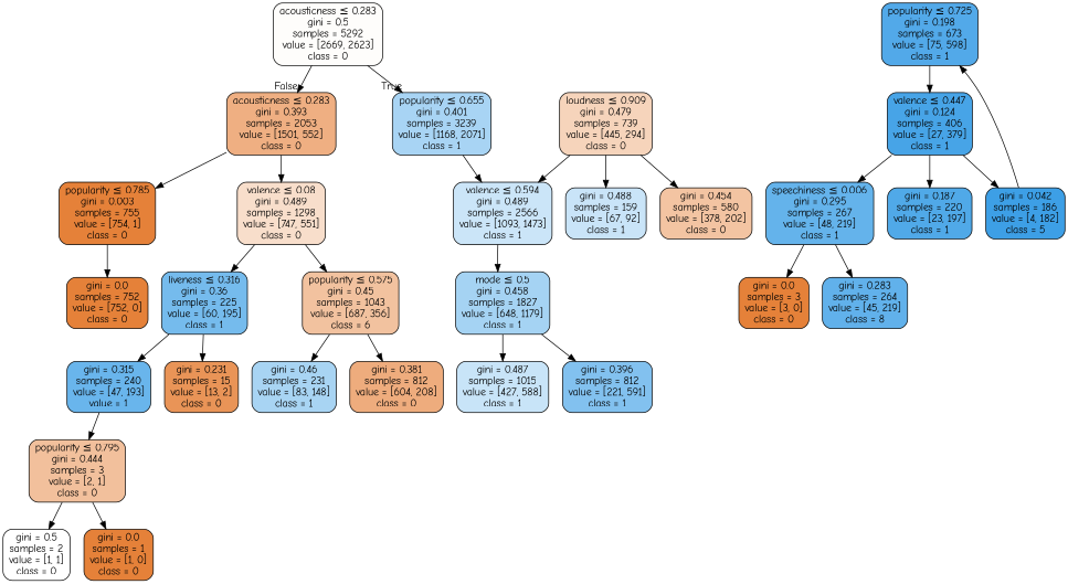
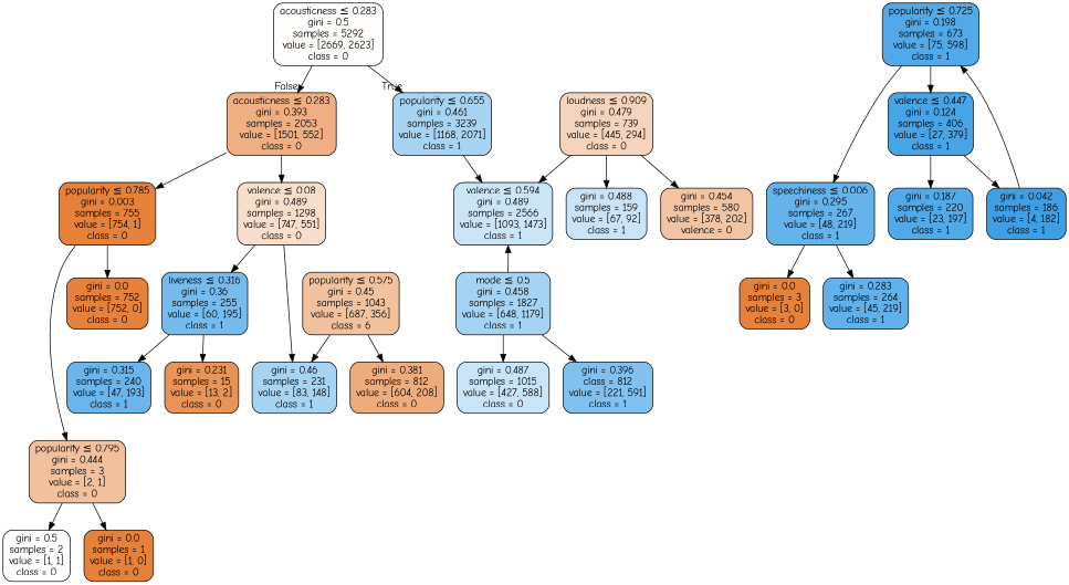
  digraph {
    fontname="Comic Neue"
    node [color=black fillcolor="#e58139ff" fontname="Comic Neue" shape=box style="filled, rounded"]
    edge [fontname="Comic Neue"]
    n1 [fillcolor="#e5813904" label=<acousticness &le; 0.283<br/>gini = 0.5<br/>samples = 5292<br/>value = [2669, 2623]<br/>class = 0>]
-   n2 [fillcolor="#399de56f" label=<popularity &le; 0.655<br/>gini = 0.401<br/>samples = 3239<br/>value = [1168, 2071]<br/>class = 1>]
+   n2 [fillcolor="#399de56f" label=<popularity &le; 0.655<br/>gini = 0.461<br/>samples = 3239<br/>value = [1168, 2071]<br/>class = 1>]
    n3 [fillcolor="#e58139a1" label=<acousticness &le; 0.283<br/>gini = 0.393<br/>samples = 2053<br/>value = [1501, 552]<br/>class = 0>]
    n4 [fillcolor="#399de542" label=<valence &le; 0.594<br/>gini = 0.489<br/>samples = 2566<br/>value = [1093, 1473]<br/>class = 1>]
    n5 [label=<popularity &le; 0.785<br/>gini = 0.003<br/>samples = 755<br/>value = [754, 1]<br/>class = 0>]
    n6 [fillcolor="#e5813943" label=<valence &le; 0.08<br/>gini = 0.489<br/>samples = 1298<br/>value = [747, 551]<br/>class = 0>]
    n7 [fillcolor="#399de573" label=<mode &le; 0.5<br/>gini = 0.458<br/>samples = 1827<br/>value = [648, 1179]<br/>class = 1>]
    n8 [fillcolor="#399de5df" label=<popularity &le; 0.725<br/>gini = 0.198<br/>samples = 673<br/>value = [75, 598]<br/>class = 1>]
    n9 [fillcolor="#399de5c7" label=<speechiness &le; 0.006<br/>gini = 0.295<br/>samples = 267<br/>value = [48, 219]<br/>class = 1>]
    n10 [fillcolor="#399de5ed" label=<valence &le; 0.447<br/>gini = 0.124<br/>samples = 406<br/>value = [27, 379]<br/>class = 1>]
-   n11 [fillcolor="#399de5a0" label=<gini = 0.396<br/>samples = 812<br/>value = [221, 591]<br/>class = 1>]
-   n12 [fillcolor="#399de546" label=<gini = 0.487<br/>samples = 1015<br/>value = [427, 588]<br/>class = 1>]
+   n11 [fillcolor="#399de5a0" label=<gini = 0.396<br/>class = 812<br/>value = [221, 591]<br/>class = 1>]
+   n12 [fillcolor="#399de546" label=<gini = 0.487<br/>samples = 1015<br/>value = [427, 588]<br/>class = 0>]
    n13 [fillcolor="#e5813957" label=<loudness &le; 0.909<br/>gini = 0.479<br/>samples = 739<br/>value = [445, 294]<br/>class = 0>]
-   n14 [fillcolor="#e5813977" label=<gini = 0.454<br/>samples = 580<br/>value = [378, 202]<br/>class = 0>]
+   n14 [fillcolor="#e5813977" label=<gini = 0.454<br/>samples = 580<br/>value = [378, 202]<br/>valence = 0>]
    n15 [fillcolor="#399de545" label=<gini = 0.488<br/>samples = 159<br/>value = [67, 92]<br/>class = 1>]
    n16 [label=<gini = 0.0<br/>samples = 3<br/>value = [3, 0]<br/>class = 0>]
-   n17 [fillcolor="#399de5cb" label=<gini = 0.283<br/>samples = 264<br/>value = [45, 219]<br/>class = 8>]
-   n18 [fillcolor="#399de5f9" label=<gini = 0.042<br/>samples = 186<br/>value = [4, 182]<br/>class = 5>]
+   n17 [fillcolor="#399de5cb" label=<gini = 0.283<br/>samples = 264<br/>value = [45, 219]<br/>class = 1>]
+   n18 [fillcolor="#399de5f9" label=<gini = 0.042<br/>samples = 186<br/>value = [4, 182]<br/>class = 1>]
    n19 [fillcolor="#399de5e1" label=<gini = 0.187<br/>samples = 220<br/>value = [23, 197]<br/>class = 1>]
    n20 [label=<gini = 0.0<br/>samples = 752<br/>value = [752, 0]<br/>class = 0>]
    n21 [fillcolor="#e581397f" label=<popularity &le; 0.795<br/>gini = 0.444<br/>samples = 3<br/>value = [2, 1]<br/>class = 0>]
-   n22 [fillcolor="#399de5b1" label=<liveness &le; 0.316<br/>gini = 0.36<br/>samples = 225<br/>value = [60, 195]<br/>class = 1>]
+   n22 [fillcolor="#399de5b1" label=<liveness &le; 0.316<br/>gini = 0.36<br/>samples = 255<br/>value = [60, 195]<br/>class = 1>]
    n23 [fillcolor="#e581397b" label=<popularity &le; 0.575<br/>gini = 0.45<br/>samples = 1043<br/>value = [687, 356]<br/>class = 6>]
    n24 [fillcolor="#e5813900" label=<gini = 0.5<br/>samples = 2<br/>value = [1, 1]<br/>class = 0>]
    n25 [label=<gini = 0.0<br/>samples = 1<br/>value = [1, 0]<br/>class = 0>]
-   n26 [fillcolor="#399de5c1" label=<gini = 0.315<br/>samples = 240<br/>value = [47, 193]<br/>value = 1>]
+   n26 [fillcolor="#399de5c1" label=<gini = 0.315<br/>samples = 240<br/>value = [47, 193]<br/>class = 1>]
    n27 [fillcolor="#e58139d8" label=<gini = 0.231<br/>samples = 15<br/>value = [13, 2]<br/>class = 0>]
    n28 [fillcolor="#e58139a7" label=<gini = 0.381<br/>samples = 812<br/>value = [604, 208]<br/>class = 0>]
    n29 [fillcolor="#399de570" label=<gini = 0.46<br/>samples = 231<br/>value = [83, 148]<br/>class = 1>]
    n1 -> n2 [headlabel=True labelangle=45 labeldistance=2.5]
    n1 -> n3 [headlabel=False labelangle=-45 labeldistance=2.5]
    n2 -> n4
    n3 -> n5
    n3 -> n6
-   n4 -> n7
+   n7 -> n4
    n5 -> n20
-   n26 -> n21
+   n5 -> n21
    n6 -> n22
-   n6 -> n23
+   n6 -> n29
    n7 -> n11
    n7 -> n12
-   n10 -> n9
+   n8 -> n9
    n8 -> n10
    n9 -> n16
    n9 -> n17
    n10 -> n18
    n10 -> n19
    n13 -> n4
    n13 -> n14
    n13 -> n15
    n18 -> n8
    n21 -> n24
    n21 -> n25
    n22 -> n26
    n22 -> n27
    n23 -> n28
    n23 -> n29
  }
